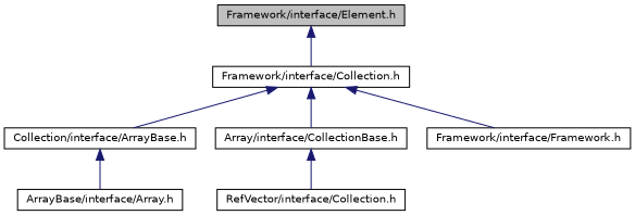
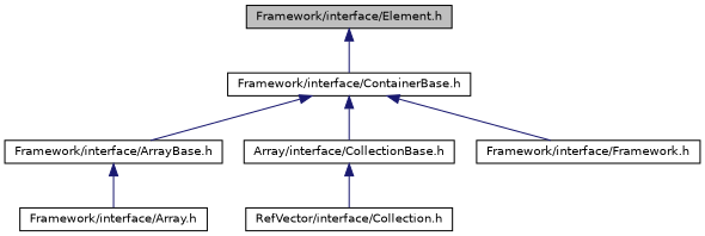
  digraph {
    node [color=black fillcolor=white fontname=Helvetica fontsize=10 shape=record style=filled]
    edge [color=midnightblue dir=back fontname=Helvetica fontsize=10 labelfontname=Helvetica labelfontsize=10 style=solid]
    n1 [fillcolor=grey75 fontcolor=black height=0.2 label="Framework/interface/Element.h" width=0.4]
-   n2 [height=0.2 label="Framework/interface/Collection.h" width=0.4]
-   n3 [height=0.2 label="Collection/interface/ArrayBase.h" width=0.4]
+   n2 [height=0.2 label="Framework/interface/ContainerBase.h" width=0.4]
+   n3 [height=0.2 label="Framework/interface/ArrayBase.h" width=0.4]
    n4 [height=0.2 label="Array/interface/CollectionBase.h" width=0.4]
    n5 [height=0.2 label="Framework/interface/Framework.h" width=0.4]
-   n6 [height=0.2 label="ArrayBase/interface/Array.h" width=0.4]
+   n6 [height=0.2 label="Framework/interface/Array.h" width=0.4]
    n7 [height=0.2 label="RefVector/interface/Collection.h" width=0.4]
    n1 -> n2
    n2 -> n3
    n2 -> n4
    n2 -> n5
    n3 -> n6
    n4 -> n7
  }
